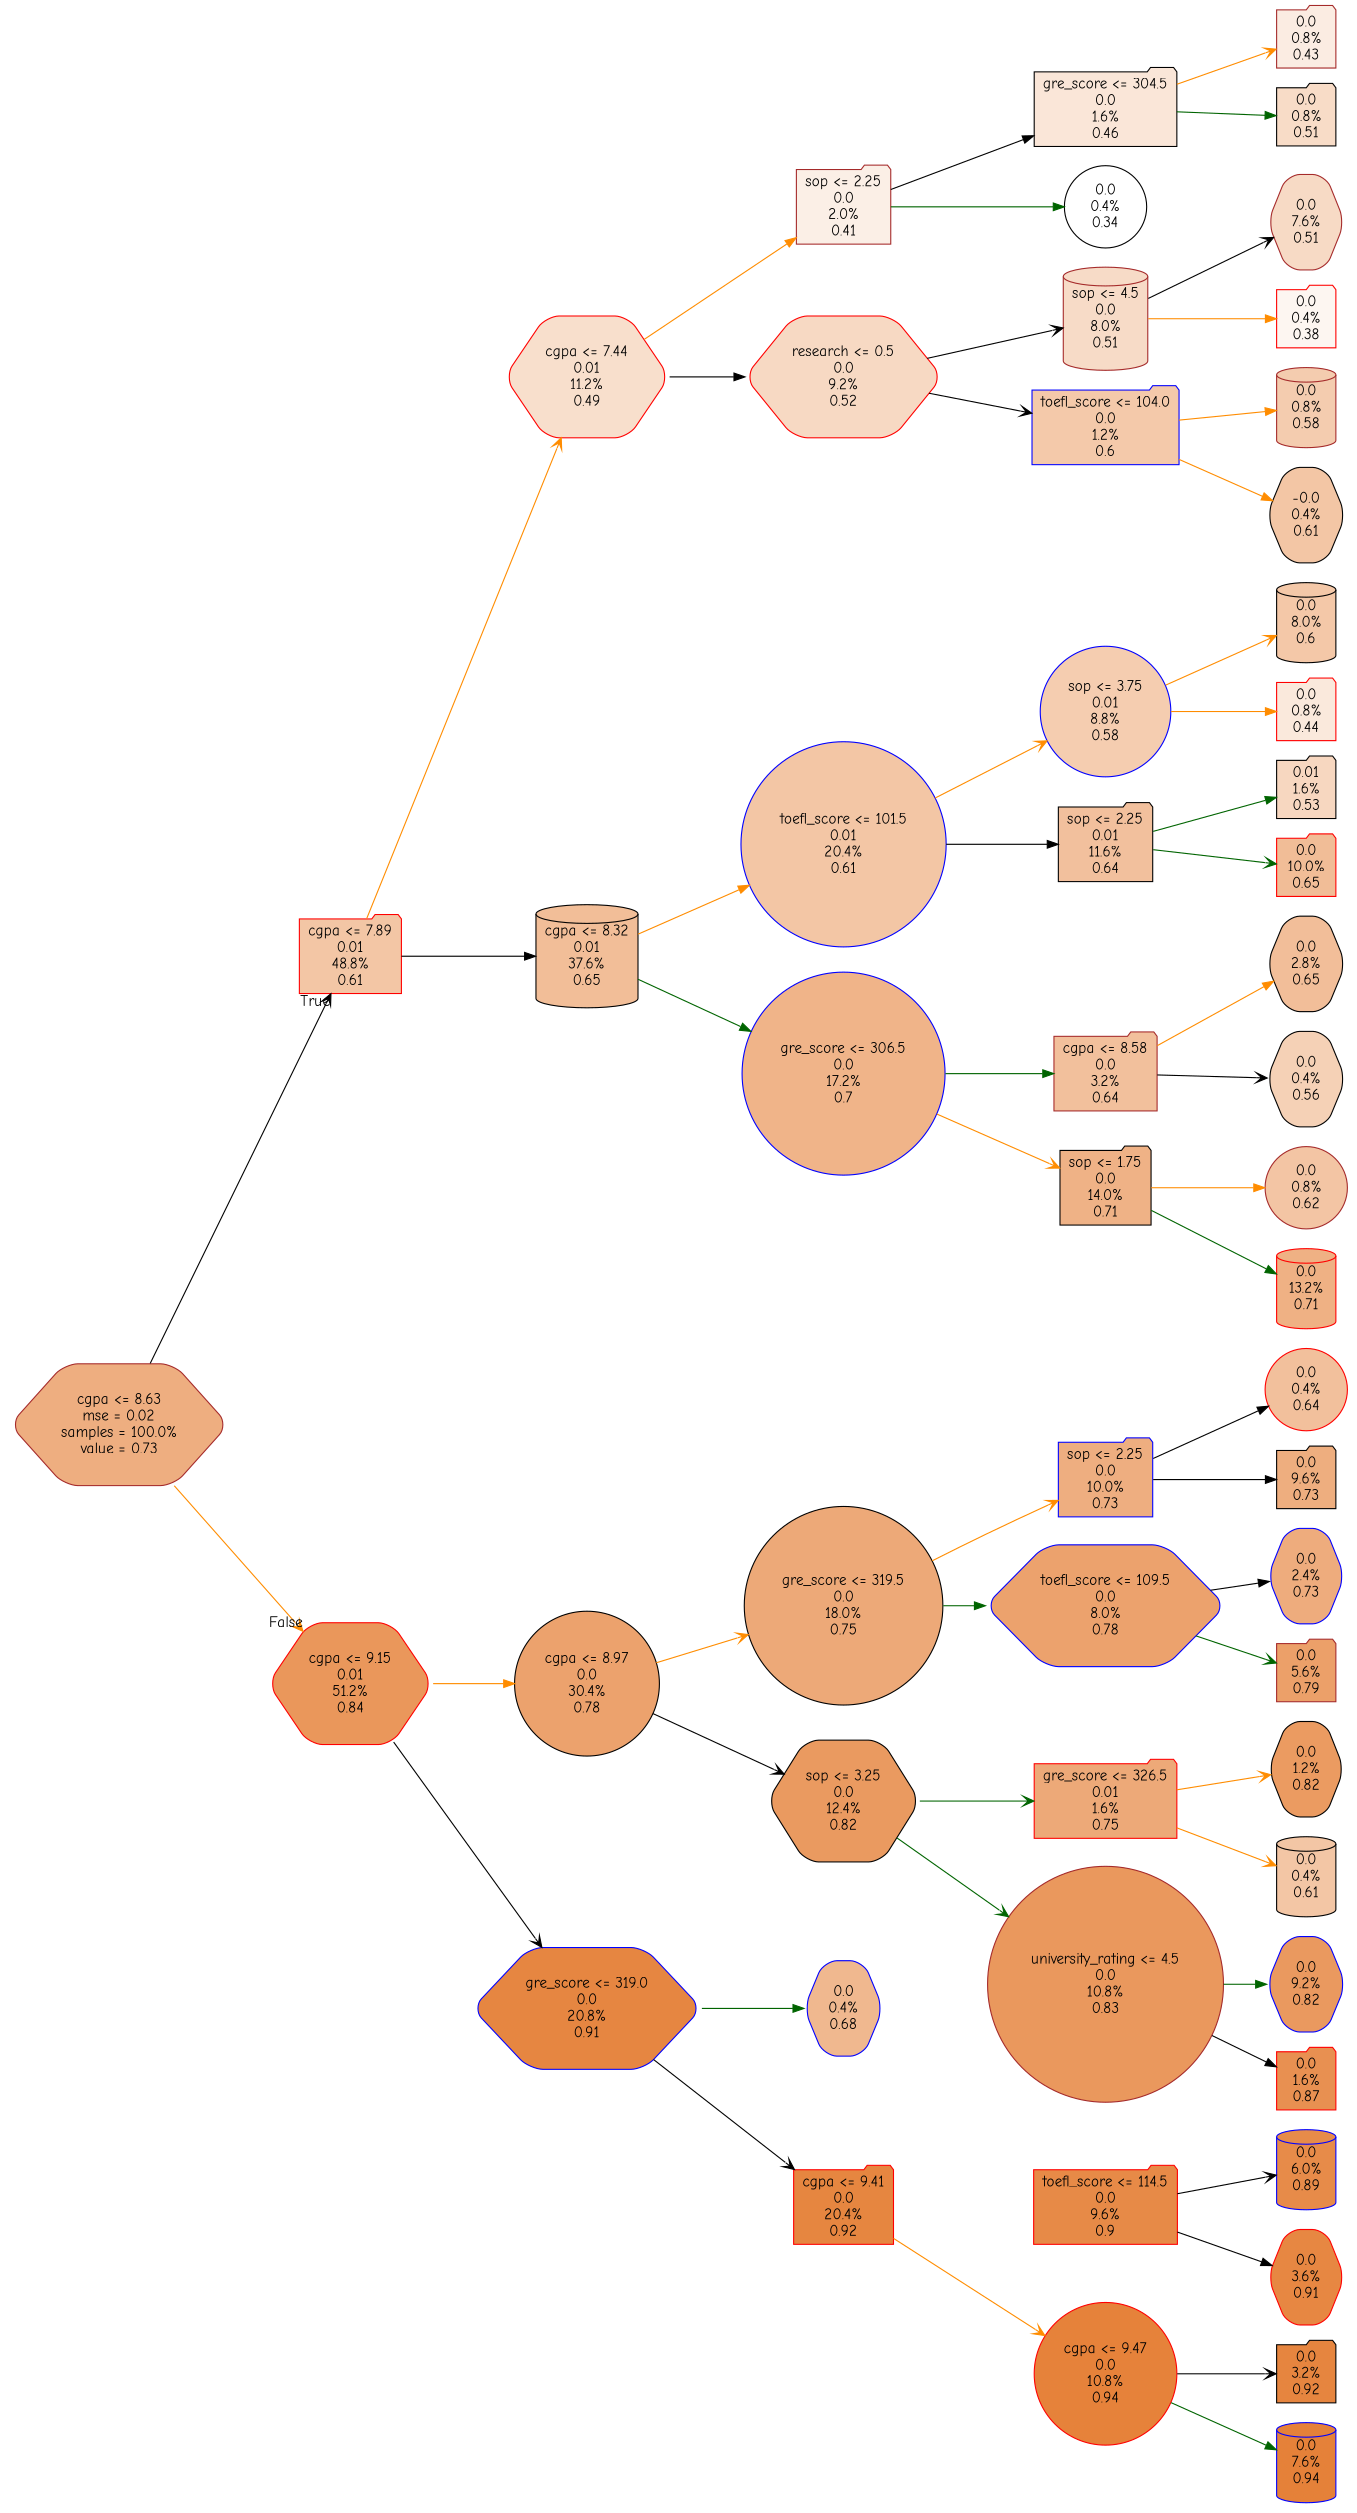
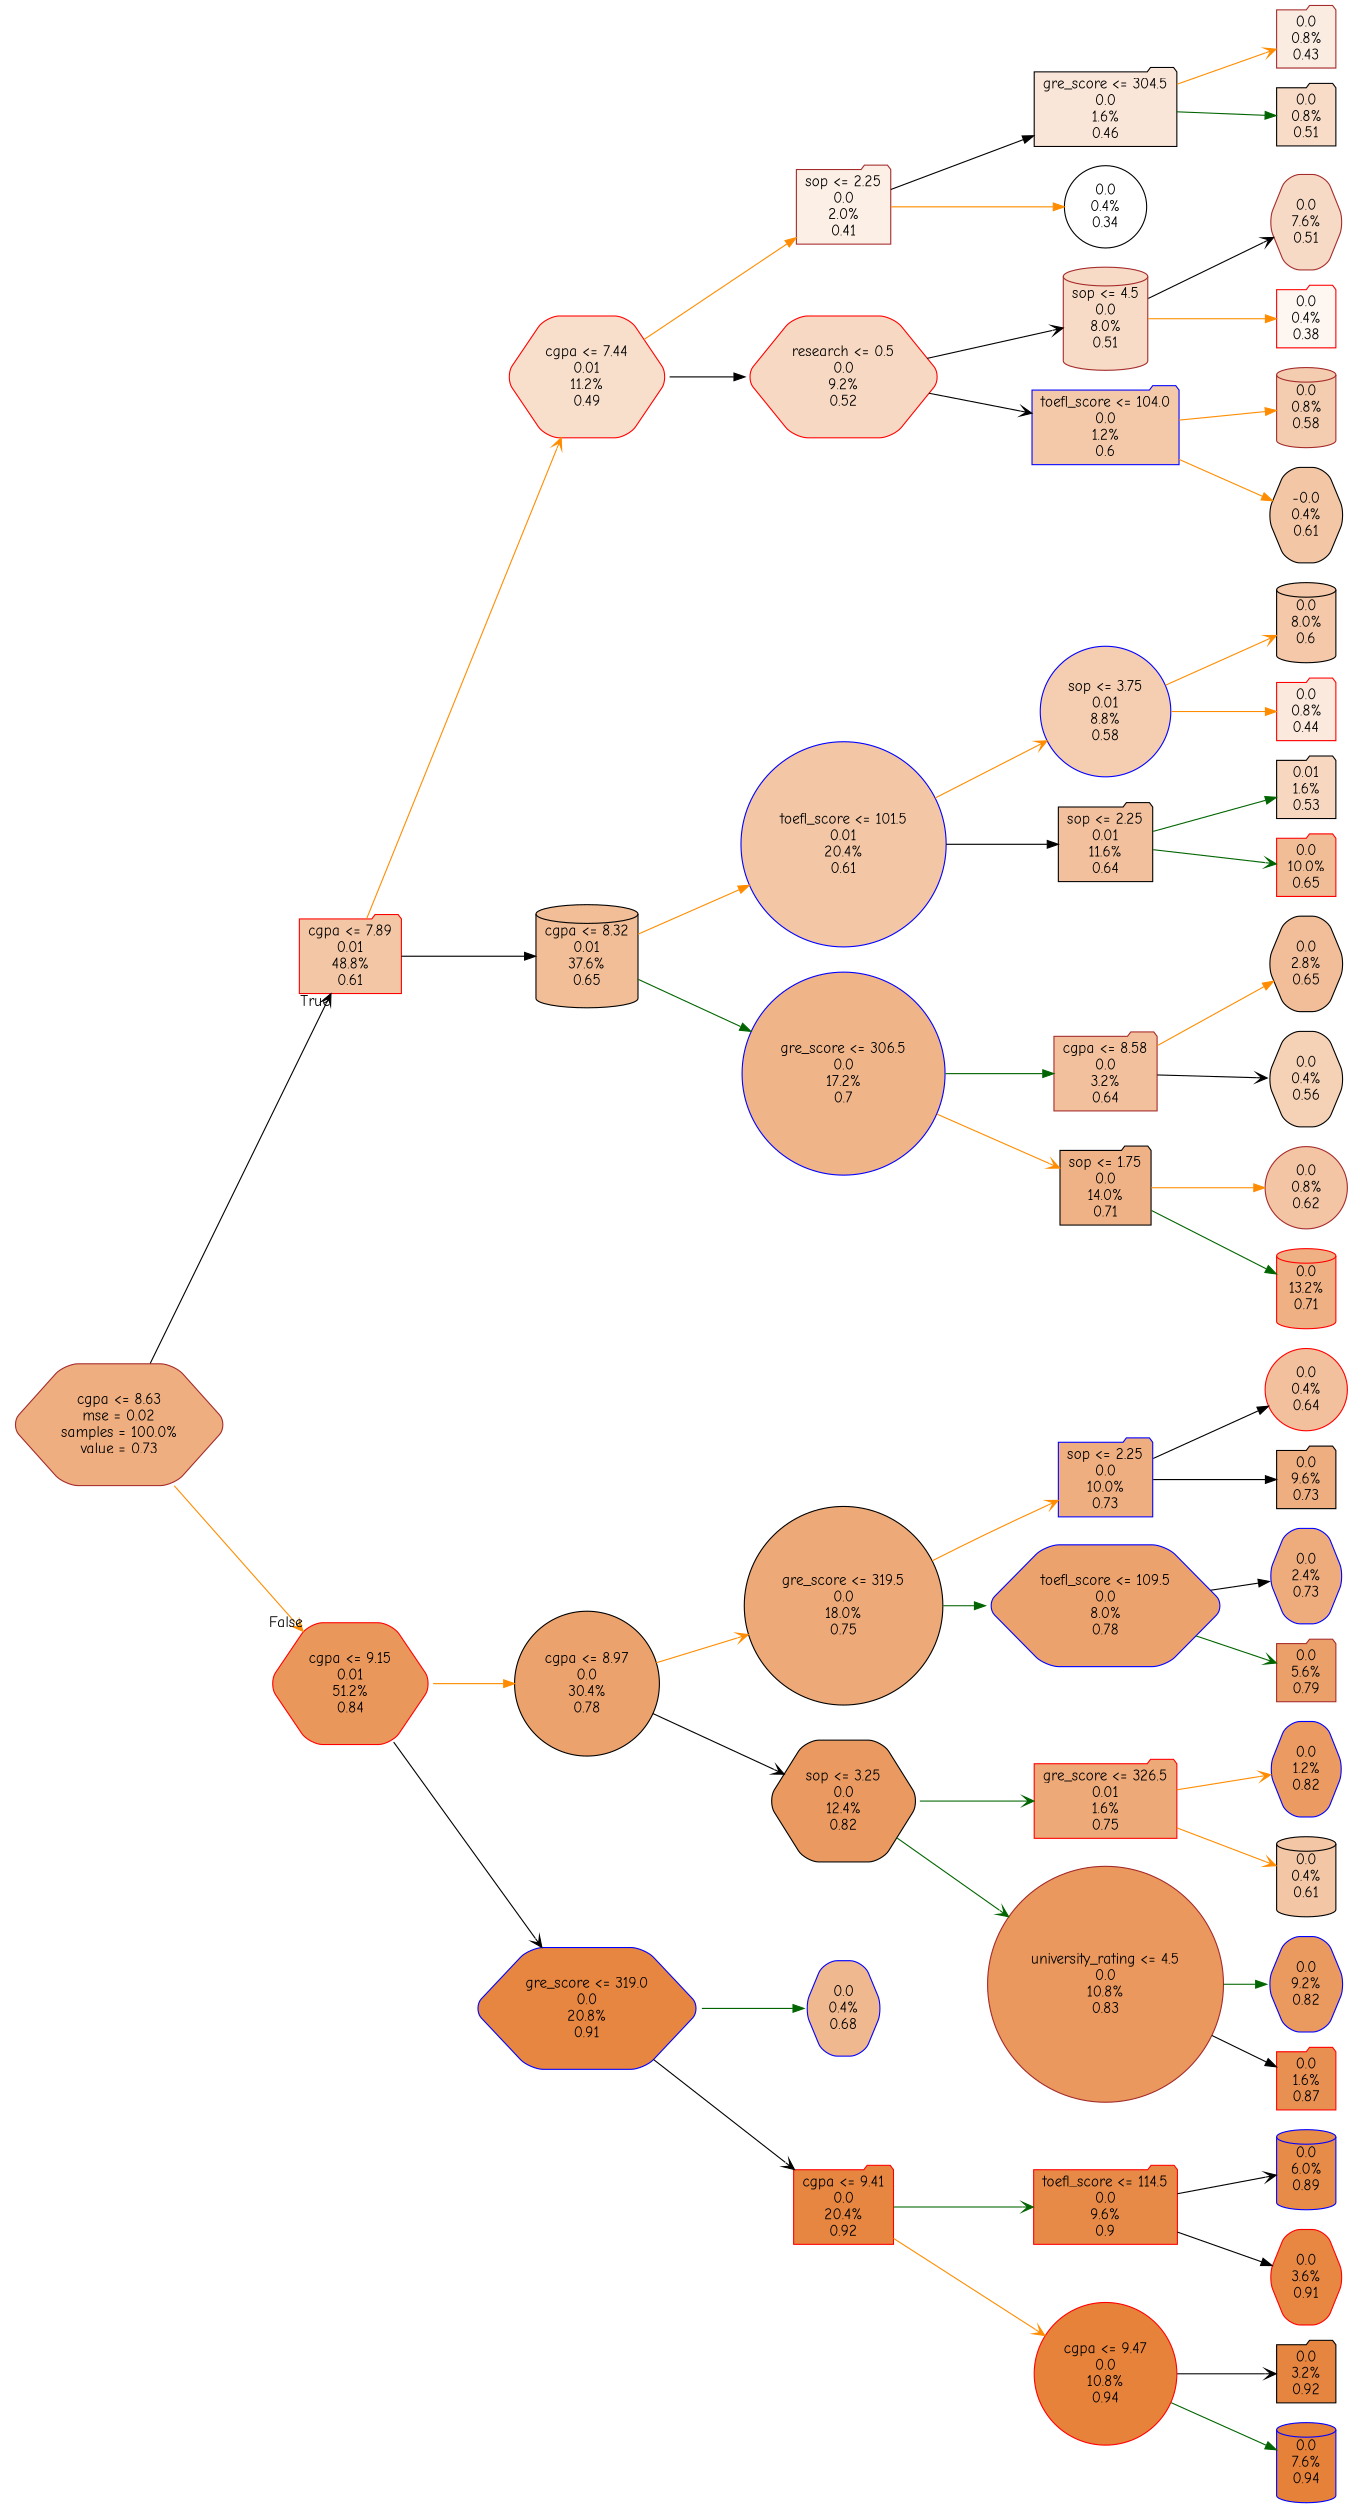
  digraph {
    fontname="Comic Neue"
    rankdir=LR
    node [color=black fillcolor="#e5813973" fontname="Comic Neue" shape=folder style="filled, rounded"]
    edge [arrowhead=normal color=darkorange fontname="Comic Neue"]
    n1 [color=brown fillcolor="#e58139a3" label="cgpa <= 8.63\nmse = 0.02\nsamples = 100.0%\nvalue = 0.73" shape=hexagon]
    n2 [color=red label="cgpa <= 7.89\n0.01\n48.8%\n0.61"]
    n3 [color=red fillcolor="#e58139d3" label="cgpa <= 9.15\n0.01\n51.2%\n0.84" shape=hexagon]
    n4 [color=red fillcolor="#e5813941" label="cgpa <= 7.44\n0.01\n11.2%\n0.49" shape=hexagon]
    n5 [fillcolor="#e5813984" label="cgpa <= 8.32\n0.01\n37.6%\n0.65" shape=cylinder]
    n6 [fillcolor="#e58139bb" label="cgpa <= 8.97\n0.0\n30.4%\n0.78" shape=circle]
    n7 [color=blue fillcolor="#e58139f4" label="gre_score <= 319.0\n0.0\n20.8%\n0.91" shape=hexagon]
    n8 [color=brown fillcolor="#e581391f" label="sop <= 2.25\n0.0\n2.0%\n0.41"]
    n9 [color=red fillcolor="#e581394d" label="research <= 0.5\n0.0\n9.2%\n0.52" shape=hexagon]
    n10 [color=blue label="toefl_score <= 101.5\n0.01\n20.4%\n0.61" shape=circle]
    n11 [color=blue fillcolor="#e5813997" label="gre_score <= 306.5\n0.0\n17.2%\n0.7" shape=circle]
    n12 [fillcolor="#e5813932" label="gre_score <= 304.5\n0.0\n1.6%\n0.46"]
    n13 [fillcolor="#e5813900" label="0.0\n0.4%\n0.34" shape=circle]
    n14 [color=brown fillcolor="#e5813948" label="sop <= 4.5\n0.0\n8.0%\n0.51" shape=cylinder]
    n15 [color=blue fillcolor="#e581396d" label="toefl_score <= 104.0\n0.0\n1.2%\n0.6"]
    n16 [color=brown fillcolor="#e5813925" label="0.0\n0.8%\n0.43"]
    n17 [fillcolor="#e5813947" label="0.0\n0.8%\n0.51"]
    n18 [color=brown fillcolor="#e581394a" label="0.0\n7.6%\n0.51" shape=hexagon]
    n19 [color=red fillcolor="#e5813911" label="0.0\n0.4%\n0.38"]
    n20 [color=brown fillcolor="#e5813966" label="0.0\n0.8%\n0.58" shape=cylinder]
    n21 [label="-0.0\n0.4%\n0.61" shape=hexagon]
    n22 [color=blue fillcolor="#e5813965" label="sop <= 3.75\n0.01\n8.8%\n0.58" shape=circle]
    n23 [fillcolor="#e581397e" label="sop <= 2.25\n0.01\n11.6%\n0.64"]
    n24 [color=brown fillcolor="#e581397f" label="cgpa <= 8.58\n0.0\n3.2%\n0.64"]
    n25 [fillcolor="#e581399b" label="sop <= 1.75\n0.0\n14.0%\n0.71"]
    n26 [fillcolor="#e581396f" label="0.0\n8.0%\n0.6" shape=cylinder]
    n27 [color=red fillcolor="#e581392c" label="0.0\n0.8%\n0.44"]
    n28 [fillcolor="#e5813951" label="0.01\n1.6%\n0.53"]
    n29 [color=red fillcolor="#e5813985" label="0.0\n10.0%\n0.65"]
    n30 [fillcolor="#e5813983" label="0.0\n2.8%\n0.65" shape=hexagon]
    n31 [fillcolor="#e581395d" label="0.0\n0.4%\n0.56" shape=hexagon]
    n32 [color=brown fillcolor="#e5813975" label="0.0\n0.8%\n0.62" shape=circle]
    n33 [color=red fillcolor="#e581399e" label="0.0\n13.2%\n0.71" shape=cylinder]
    n34 [fillcolor="#e58139ae" label="gre_score <= 319.5\n0.0\n18.0%\n0.75" shape=circle]
    n35 [fillcolor="#e58139cc" label="sop <= 3.25\n0.0\n12.4%\n0.82" shape=hexagon]
    n36 [color=blue fillcolor="#e5813990" label="0.0\n0.4%\n0.68" shape=hexagon]
    n37 [color=red fillcolor="#e58139f5" label="cgpa <= 9.41\n0.0\n20.4%\n0.92"]
    n38 [color=blue fillcolor="#e58139a3" label="sop <= 2.25\n0.0\n10.0%\n0.73"]
    n39 [color=blue fillcolor="#e58139bb" label="toefl_score <= 109.5\n0.0\n8.0%\n0.78" shape=hexagon]
    n40 [color=red fillcolor="#e58139ad" label="gre_score <= 326.5\n0.01\n1.6%\n0.75"]
    n41 [color=brown fillcolor="#e58139d0" label="university_rating <= 4.5\n0.0\n10.8%\n0.83" shape=circle]
    n42 [color=red fillcolor="#e581397f" label="0.0\n0.4%\n0.64" shape=circle]
    n43 [fillcolor="#e58139a4" label="0.0\n9.6%\n0.73"]
    n44 [color=blue fillcolor="#e58139a7" label="0.0\n2.4%\n0.73" shape=hexagon]
    n45 [color=brown fillcolor="#e58139c1" label="0.0\n5.6%\n0.79"]
-   n46 [fillcolor="#e58139cb" label="0.0\n1.2%\n0.82" shape=hexagon]
+   n46 [color=blue fillcolor="#e58139cb" label="0.0\n1.2%\n0.82" shape=hexagon]
    n47 [label="0.0\n0.4%\n0.61" shape=cylinder]
    n48 [color=blue fillcolor="#e58139ce" label="0.0\n9.2%\n0.82" shape=hexagon]
    n49 [color=red fillcolor="#e58139e0" label="0.0\n1.6%\n0.87"]
    n50 [color=red fillcolor="#e58139ed" label="toefl_score <= 114.5\n0.0\n9.6%\n0.9"]
    n51 [color=red fillcolor="#e58139fd" label="cgpa <= 9.47\n0.0\n10.8%\n0.94" shape=circle]
    n52 [color=blue fillcolor="#e58139ea" label="0.0\n6.0%\n0.89" shape=cylinder]
    n53 [color=red fillcolor="#e58139f3" label="0.0\n3.6%\n0.91" shape=hexagon]
    n54 [fillcolor="#e58139f7" label="0.0\n3.2%\n0.92"]
    n55 [color=blue fillcolor="#e58139ff" label="0.0\n7.6%\n0.94" shape=cylinder]
    n1 -> n2 [arrowhead=vee color=black headlabel=True labelangle=45 labeldistance=2.5]
    n1 -> n3 [arrowhead=vee headlabel=False labelangle=-45 labeldistance=2.5]
    n2 -> n4 [arrowhead=vee]
    n2 -> n5 [color=black]
    n3 -> n6
    n3 -> n7 [arrowhead=vee color=black]
    n4 -> n8
    n4 -> n9 [color=black]
    n5 -> n10
    n5 -> n11 [color=darkgreen]
    n6 -> n34 [arrowhead=vee]
    n6 -> n35 [arrowhead=vee color=black]
    n7 -> n36 [color=darkgreen]
    n7 -> n37 [arrowhead=vee color=black]
    n8 -> n12 [color=black]
-   n8 -> n13 [color=darkgreen]
+   n8 -> n13
    n9 -> n14 [arrowhead=vee color=black]
    n9 -> n15 [arrowhead=vee color=black]
    n10 -> n22 [arrowhead=vee]
    n10 -> n23 [color=black]
    n11 -> n24 [color=darkgreen]
    n11 -> n25 [arrowhead=vee]
    n12 -> n16 [arrowhead=vee]
    n12 -> n17 [color=darkgreen]
    n14 -> n18 [arrowhead=vee color=black]
    n14 -> n19
    n15 -> n20
    n15 -> n21
    n22 -> n26 [arrowhead=vee]
    n22 -> n27
    n23 -> n28 [color=darkgreen]
    n23 -> n29 [arrowhead=vee color=darkgreen]
    n24 -> n30
    n24 -> n31 [arrowhead=vee color=black]
    n25 -> n32
    n25 -> n33 [color=darkgreen]
    n34 -> n38 [arrowhead=vee]
    n34 -> n39 [color=darkgreen]
    n35 -> n40 [arrowhead=vee color=darkgreen]
    n35 -> n41 [arrowhead=vee color=darkgreen]
+   n37 -> n50 [arrowhead=vee color=darkgreen]
    n37 -> n51 [arrowhead=vee]
    n38 -> n42 [color=black]
    n38 -> n43 [color=black]
    n39 -> n44 [color=black]
    n39 -> n45 [arrowhead=vee color=darkgreen]
    n40 -> n46 [arrowhead=vee]
    n40 -> n47 [arrowhead=vee]
    n41 -> n48 [color=darkgreen]
    n41 -> n49 [color=black]
    n50 -> n52 [arrowhead=vee color=black]
    n50 -> n53 [color=black]
    n51 -> n54 [arrowhead=vee color=black]
    n51 -> n55 [color=darkgreen]
  }
